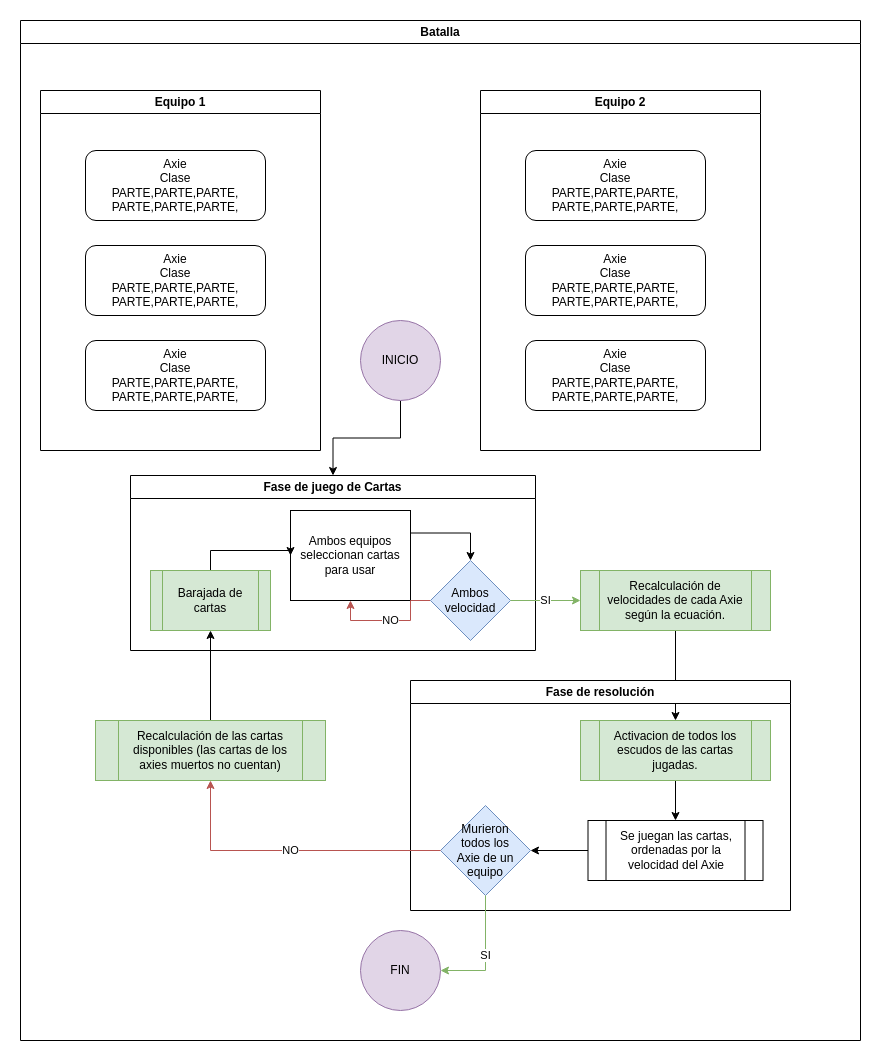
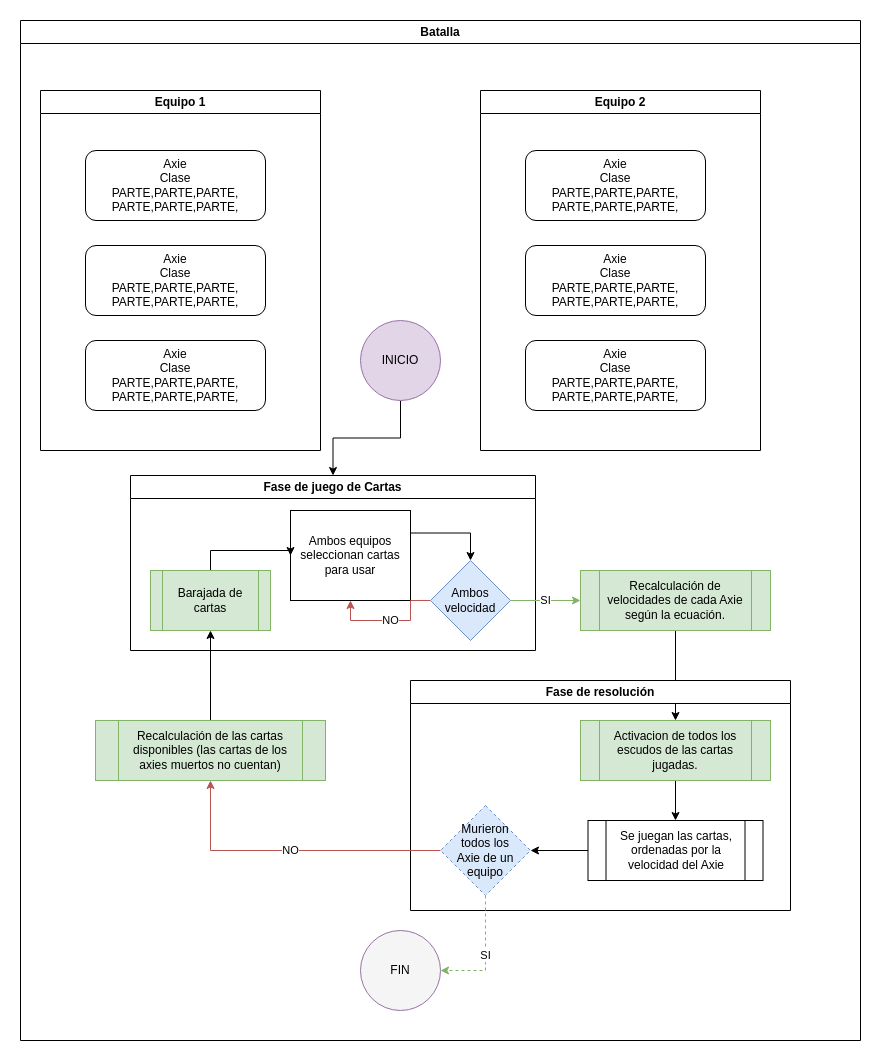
  <mxCell id="0" />
  <mxCell id="1" parent="0" />
  <mxCell id="2" value="Batalla" style="swimlane;whiteSpace=wrap;html=1;" parent="1" vertex="1"><mxGeometry x="20" y="20" width="840" height="1020" as="geometry" /></mxCell>
  <mxCell id="3" value="Equipo 1" style="swimlane;whiteSpace=wrap;html=1;" parent="2" vertex="1"><mxGeometry x="20" y="70" width="280" height="360" as="geometry" /></mxCell>
  <mxCell id="4" value="Axie&lt;br&gt;Clase&lt;br&gt;&lt;div&gt;PARTE,&lt;span style=&quot;background-color: transparent; color: light-dark(rgb(0, 0, 0), rgb(255, 255, 255));&quot;&gt;PARTE,&lt;/span&gt;&lt;span style=&quot;background-color: transparent; color: light-dark(rgb(0, 0, 0), rgb(255, 255, 255));&quot;&gt;PARTE,&lt;br&gt;&lt;/span&gt;&lt;span style=&quot;background-color: transparent; color: light-dark(rgb(0, 0, 0), rgb(255, 255, 255));&quot;&gt;PARTE,&lt;/span&gt;&lt;span style=&quot;background-color: transparent; color: light-dark(rgb(0, 0, 0), rgb(255, 255, 255));&quot;&gt;PARTE,&lt;/span&gt;&lt;span style=&quot;background-color: transparent; color: light-dark(rgb(0, 0, 0), rgb(255, 255, 255));&quot;&gt;PARTE,&lt;/span&gt;&lt;/div&gt;" style="rounded=1;whiteSpace=wrap;html=1;" parent="3" vertex="1"><mxGeometry x="45" y="60" width="180" height="70" as="geometry" /></mxCell>
  <mxCell id="5" value="Axie&lt;br&gt;Clase&lt;br&gt;&lt;div&gt;PARTE,&lt;span style=&quot;background-color: transparent; color: light-dark(rgb(0, 0, 0), rgb(255, 255, 255));&quot;&gt;PARTE,&lt;/span&gt;&lt;span style=&quot;background-color: transparent; color: light-dark(rgb(0, 0, 0), rgb(255, 255, 255));&quot;&gt;PARTE,&lt;br&gt;&lt;/span&gt;&lt;span style=&quot;background-color: transparent; color: light-dark(rgb(0, 0, 0), rgb(255, 255, 255));&quot;&gt;PARTE,&lt;/span&gt;&lt;span style=&quot;background-color: transparent; color: light-dark(rgb(0, 0, 0), rgb(255, 255, 255));&quot;&gt;PARTE,&lt;/span&gt;&lt;span style=&quot;background-color: transparent; color: light-dark(rgb(0, 0, 0), rgb(255, 255, 255));&quot;&gt;PARTE,&lt;/span&gt;&lt;/div&gt;" style="rounded=1;whiteSpace=wrap;html=1;" parent="3" vertex="1"><mxGeometry x="45" y="155" width="180" height="70" as="geometry" /></mxCell>
  <mxCell id="6" value="Axie&lt;br&gt;Clase&lt;br&gt;&lt;div&gt;PARTE,&lt;span style=&quot;background-color: transparent; color: light-dark(rgb(0, 0, 0), rgb(255, 255, 255));&quot;&gt;PARTE,&lt;/span&gt;&lt;span style=&quot;background-color: transparent; color: light-dark(rgb(0, 0, 0), rgb(255, 255, 255));&quot;&gt;PARTE,&lt;br&gt;&lt;/span&gt;&lt;span style=&quot;background-color: transparent; color: light-dark(rgb(0, 0, 0), rgb(255, 255, 255));&quot;&gt;PARTE,&lt;/span&gt;&lt;span style=&quot;background-color: transparent; color: light-dark(rgb(0, 0, 0), rgb(255, 255, 255));&quot;&gt;PARTE,&lt;/span&gt;&lt;span style=&quot;background-color: transparent; color: light-dark(rgb(0, 0, 0), rgb(255, 255, 255));&quot;&gt;PARTE,&lt;/span&gt;&lt;/div&gt;" style="rounded=1;whiteSpace=wrap;html=1;" parent="3" vertex="1"><mxGeometry x="45" y="250" width="180" height="70" as="geometry" /></mxCell>
  <mxCell id="7" value="Equipo 2" style="swimlane;whiteSpace=wrap;html=1;" parent="2" vertex="1"><mxGeometry x="460" y="70" width="280" height="360" as="geometry" /></mxCell>
  <mxCell id="8" value="Axie&lt;br&gt;Clase&lt;br&gt;&lt;div&gt;PARTE,&lt;span style=&quot;background-color: transparent; color: light-dark(rgb(0, 0, 0), rgb(255, 255, 255));&quot;&gt;PARTE,&lt;/span&gt;&lt;span style=&quot;background-color: transparent; color: light-dark(rgb(0, 0, 0), rgb(255, 255, 255));&quot;&gt;PARTE,&lt;br&gt;&lt;/span&gt;&lt;span style=&quot;background-color: transparent; color: light-dark(rgb(0, 0, 0), rgb(255, 255, 255));&quot;&gt;PARTE,&lt;/span&gt;&lt;span style=&quot;background-color: transparent; color: light-dark(rgb(0, 0, 0), rgb(255, 255, 255));&quot;&gt;PARTE,&lt;/span&gt;&lt;span style=&quot;background-color: transparent; color: light-dark(rgb(0, 0, 0), rgb(255, 255, 255));&quot;&gt;PARTE,&lt;/span&gt;&lt;/div&gt;" style="rounded=1;whiteSpace=wrap;html=1;" parent="7" vertex="1"><mxGeometry x="45" y="60" width="180" height="70" as="geometry" /></mxCell>
  <mxCell id="9" value="Axie&lt;br&gt;Clase&lt;br&gt;&lt;div&gt;PARTE,&lt;span style=&quot;background-color: transparent; color: light-dark(rgb(0, 0, 0), rgb(255, 255, 255));&quot;&gt;PARTE,&lt;/span&gt;&lt;span style=&quot;background-color: transparent; color: light-dark(rgb(0, 0, 0), rgb(255, 255, 255));&quot;&gt;PARTE,&lt;br&gt;&lt;/span&gt;&lt;span style=&quot;background-color: transparent; color: light-dark(rgb(0, 0, 0), rgb(255, 255, 255));&quot;&gt;PARTE,&lt;/span&gt;&lt;span style=&quot;background-color: transparent; color: light-dark(rgb(0, 0, 0), rgb(255, 255, 255));&quot;&gt;PARTE,&lt;/span&gt;&lt;span style=&quot;background-color: transparent; color: light-dark(rgb(0, 0, 0), rgb(255, 255, 255));&quot;&gt;PARTE,&lt;/span&gt;&lt;/div&gt;" style="rounded=1;whiteSpace=wrap;html=1;" parent="7" vertex="1"><mxGeometry x="45" y="155" width="180" height="70" as="geometry" /></mxCell>
  <mxCell id="10" value="Axie&lt;br&gt;Clase&lt;br&gt;&lt;div&gt;PARTE,&lt;span style=&quot;background-color: transparent; color: light-dark(rgb(0, 0, 0), rgb(255, 255, 255));&quot;&gt;PARTE,&lt;/span&gt;&lt;span style=&quot;background-color: transparent; color: light-dark(rgb(0, 0, 0), rgb(255, 255, 255));&quot;&gt;PARTE,&lt;br&gt;&lt;/span&gt;&lt;span style=&quot;background-color: transparent; color: light-dark(rgb(0, 0, 0), rgb(255, 255, 255));&quot;&gt;PARTE,&lt;/span&gt;&lt;span style=&quot;background-color: transparent; color: light-dark(rgb(0, 0, 0), rgb(255, 255, 255));&quot;&gt;PARTE,&lt;/span&gt;&lt;span style=&quot;background-color: transparent; color: light-dark(rgb(0, 0, 0), rgb(255, 255, 255));&quot;&gt;PARTE,&lt;/span&gt;&lt;/div&gt;" style="rounded=1;whiteSpace=wrap;html=1;" parent="7" vertex="1"><mxGeometry x="45" y="250" width="180" height="70" as="geometry" /></mxCell>
  <mxCell id="11" style="edgeStyle=orthogonalEdgeStyle;rounded=0;orthogonalLoop=1;jettySize=auto;html=1;" parent="2" source="12" target="13" edge="1"><mxGeometry relative="1" as="geometry" /></mxCell>
  <mxCell id="12" value="INICIO" style="ellipse;whiteSpace=wrap;html=1;aspect=fixed;fillColor=#e1d5e7;strokeColor=#9673a6;" parent="2" vertex="1"><mxGeometry x="340" y="300" width="80" height="80" as="geometry" /></mxCell>
  <mxCell id="13" value="Fase de juego de Cartas" style="swimlane;whiteSpace=wrap;html=1;" parent="2" vertex="1"><mxGeometry x="110" y="455" width="405" height="175" as="geometry" /></mxCell>
  <mxCell id="14" style="edgeStyle=orthogonalEdgeStyle;rounded=0;orthogonalLoop=1;jettySize=auto;html=1;exitX=1;exitY=0.25;exitDx=0;exitDy=0;entryX=0.5;entryY=0;entryDx=0;entryDy=0;" parent="13" source="15" target="17" edge="1"><mxGeometry relative="1" as="geometry" /></mxCell>
  <mxCell id="15" value="Ambos equipos seleccionan cartas para usar" style="whiteSpace=wrap;html=1;" parent="13" vertex="1"><mxGeometry x="160" y="35" width="120" height="90" as="geometry" /></mxCell>
  <mxCell id="16" value="NO" style="edgeStyle=orthogonalEdgeStyle;rounded=0;orthogonalLoop=1;jettySize=auto;html=1;exitX=0;exitY=0.5;exitDx=0;exitDy=0;entryX=0.5;entryY=1;entryDx=0;entryDy=0;fillColor=#f8cecc;strokeColor=#b85450;" parent="13" source="17" target="15" edge="1"><mxGeometry relative="1" as="geometry" /></mxCell>
  <mxCell id="17" value="Ambos velocidad" style="rhombus;whiteSpace=wrap;html=1;fillColor=#dae8fc;strokeColor=#6c8ebf;" parent="13" vertex="1"><mxGeometry x="300" y="85" width="80" height="80" as="geometry" /></mxCell>
  <mxCell id="18" style="edgeStyle=orthogonalEdgeStyle;rounded=0;orthogonalLoop=1;jettySize=auto;html=1;exitX=0.5;exitY=0;exitDx=0;exitDy=0;entryX=0;entryY=0.5;entryDx=0;entryDy=0;" parent="13" source="19" target="15" edge="1"><mxGeometry relative="1" as="geometry" /></mxCell>
  <mxCell id="19" value="Barajada de cartas" style="shape=process;whiteSpace=wrap;html=1;backgroundOutline=1;fillColor=#d5e8d4;strokeColor=#82b366;" parent="13" vertex="1"><mxGeometry x="20" y="95" width="120" height="60" as="geometry" /></mxCell>
  <mxCell id="20" value="SI" style="edgeStyle=orthogonalEdgeStyle;rounded=0;orthogonalLoop=1;jettySize=auto;html=1;fillColor=#d5e8d4;strokeColor=#82b366;" parent="2" source="17" target="22" edge="1"><mxGeometry relative="1" as="geometry" /></mxCell>
  <mxCell id="21" style="edgeStyle=orthogonalEdgeStyle;rounded=0;orthogonalLoop=1;jettySize=auto;html=1;" parent="2" source="22" target="25" edge="1"><mxGeometry relative="1" as="geometry" /></mxCell>
  <mxCell id="22" value="Recalculación de velocidades de cada Axie según la ecuación." style="shape=process;whiteSpace=wrap;html=1;backgroundOutline=1;fillColor=#d5e8d4;strokeColor=#82b366;" parent="2" vertex="1"><mxGeometry x="560" y="550" width="190" height="60" as="geometry" /></mxCell>
  <mxCell id="23" value="Fase de resolución" style="swimlane;whiteSpace=wrap;html=1;" parent="2" vertex="1"><mxGeometry x="390" y="660" width="380" height="230" as="geometry" /></mxCell>
  <mxCell id="24" style="edgeStyle=orthogonalEdgeStyle;rounded=0;orthogonalLoop=1;jettySize=auto;html=1;" parent="23" source="25" target="27" edge="1"><mxGeometry relative="1" as="geometry" /></mxCell>
  <mxCell id="25" value="Activacion de todos los escudos de las cartas jugadas." style="shape=process;whiteSpace=wrap;html=1;backgroundOutline=1;fillColor=#d5e8d4;strokeColor=#82b366;" parent="23" vertex="1"><mxGeometry x="170" y="40" width="190" height="60" as="geometry" /></mxCell>
  <mxCell id="26" style="edgeStyle=orthogonalEdgeStyle;rounded=0;orthogonalLoop=1;jettySize=auto;html=1;entryX=1;entryY=0.5;entryDx=0;entryDy=0;" parent="23" source="27" target="28" edge="1"><mxGeometry relative="1" as="geometry" /></mxCell>
  <mxCell id="27" value="Se juegan las cartas, ordenadas por la velocidad del Axie" style="shape=process;whiteSpace=wrap;html=1;backgroundOutline=1;" parent="23" vertex="1"><mxGeometry x="177.5" y="140" width="175" height="60" as="geometry" /></mxCell>
- <mxCell id="28" value="Murieron todos los Axie de un equipo" style="rhombus;whiteSpace=wrap;html=1;spacingBottom=15;spacingLeft=15;spacingRight=15;spacingTop=15;spacing=0;fillColor=#dae8fc;strokeColor=#6c8ebf;" parent="23" vertex="1"><mxGeometry x="30" y="125" width="90" height="90" as="geometry" /></mxCell>
+ <mxCell id="28" value="Murieron todos los Axie de un equipo" style="rhombus;whiteSpace=wrap;html=1;spacingBottom=15;spacingLeft=15;spacingRight=15;spacingTop=15;spacing=0;fillColor=#dae8fc;strokeColor=#6c8ebf;dashed=1;" parent="23" vertex="1"><mxGeometry x="30" y="125" width="90" height="90" as="geometry" /></mxCell>
  <mxCell id="29" style="edgeStyle=orthogonalEdgeStyle;rounded=0;orthogonalLoop=1;jettySize=auto;html=1;exitX=0.5;exitY=0;exitDx=0;exitDy=0;" parent="2" source="30" target="19" edge="1"><mxGeometry relative="1" as="geometry" /></mxCell>
  <mxCell id="30" value="Recalculación de las cartas disponibles (las cartas de los axies muertos no cuentan)" style="shape=process;whiteSpace=wrap;html=1;backgroundOutline=1;fillColor=#d5e8d4;strokeColor=#82b366;" parent="2" vertex="1"><mxGeometry x="75" y="700" width="230" height="60" as="geometry" /></mxCell>
  <mxCell id="31" value="NO" style="edgeStyle=orthogonalEdgeStyle;rounded=0;orthogonalLoop=1;jettySize=auto;html=1;fillColor=#f8cecc;strokeColor=#b85450;" parent="2" source="28" target="30" edge="1"><mxGeometry relative="1" as="geometry" /></mxCell>
- <mxCell id="32" value="FIN" style="ellipse;whiteSpace=wrap;html=1;aspect=fixed;fillColor=#e1d5e7;strokeColor=#9673a6;" parent="2" vertex="1"><mxGeometry x="340" y="910" width="80" height="80" as="geometry" /></mxCell>
- <mxCell id="33" value="SI" style="edgeStyle=orthogonalEdgeStyle;rounded=0;orthogonalLoop=1;jettySize=auto;html=1;entryX=1;entryY=0.5;entryDx=0;entryDy=0;fillColor=#d5e8d4;strokeColor=#82b366;" parent="2" source="28" target="32" edge="1"><mxGeometry relative="1" as="geometry" /></mxCell>
+ <mxCell id="32" value="FIN" style="ellipse;whiteSpace=wrap;html=1;aspect=fixed;fillColor=#f5f5f5;strokeColor=#9673a6;" parent="2" vertex="1"><mxGeometry x="340" y="910" width="80" height="80" as="geometry" /></mxCell>
+ <mxCell id="33" value="SI" style="edgeStyle=orthogonalEdgeStyle;rounded=0;orthogonalLoop=1;jettySize=auto;html=1;entryX=1;entryY=0.5;entryDx=0;entryDy=0;fillColor=#d5e8d4;strokeColor=#82b366;dashed=1;" parent="2" source="28" target="32" edge="1"><mxGeometry relative="1" as="geometry" /></mxCell>
